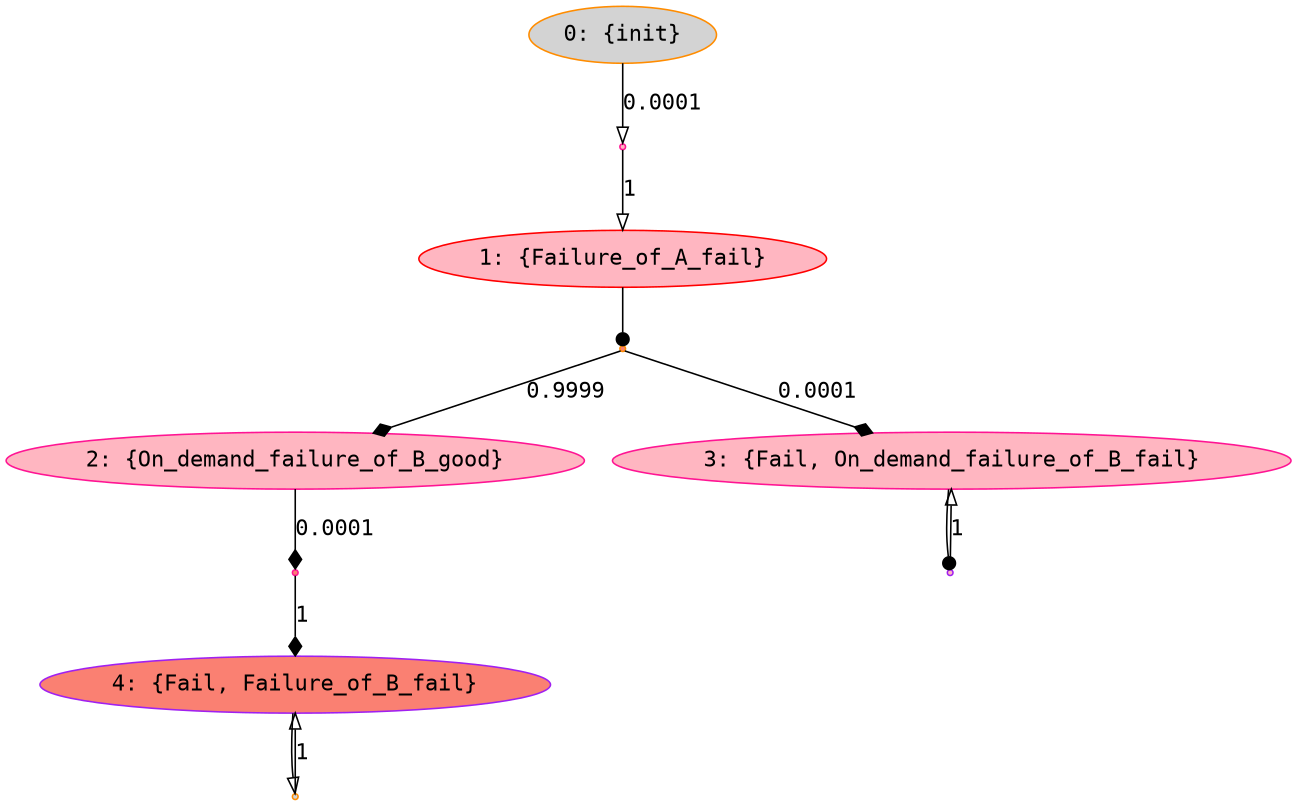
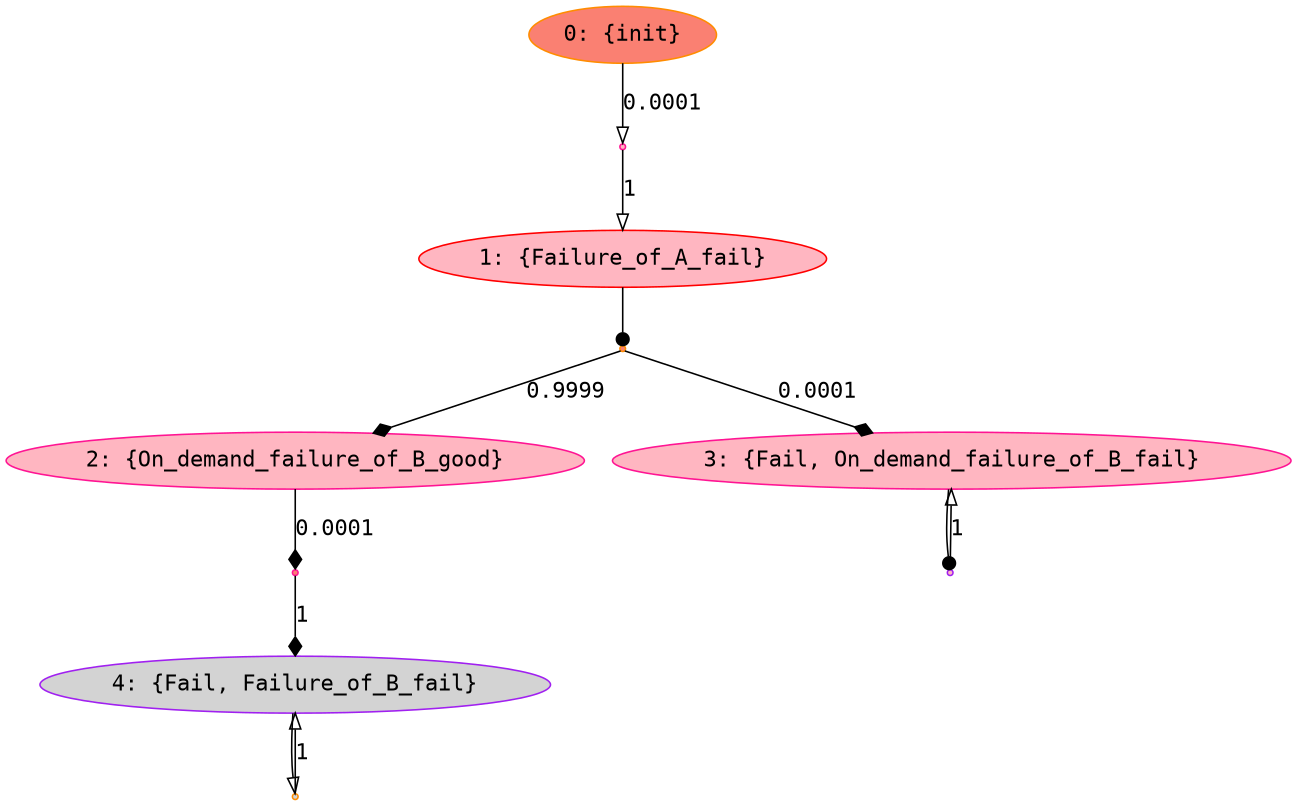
  digraph {
    fontname="DejaVu Sans Mono"
    node [color=deeppink fillcolor=lightpink fontname="DejaVu Sans Mono" style=filled]
    edge [arrowhead=onormal fontname="DejaVu Sans Mono"]
-   n1 [color=darkorange fillcolor=lightgrey label="0: {init}"]
+   n1 [color=darkorange fillcolor=salmon label="0: {init}"]
    "0c0" [shape=point]
    n3 [color=red label="1: {Failure_of_A_fail}"]
    "1c0" [color=darkorange fillcolor=salmon shape=point]
    n5 [label="2: {On_demand_failure_of_B_good}"]
    n6 [label="3: {Fail, On_demand_failure_of_B_fail}"]
    "2c0" [fillcolor=salmon shape=point]
-   n8 [color=purple fillcolor=salmon label="4: {Fail, Failure_of_B_fail}"]
+   n8 [color=purple fillcolor=lightgrey label="4: {Fail, Failure_of_B_fail}"]
    "3c0" [color=purple shape=point]
    "4c0" [color=darkorange fillcolor=lightgrey shape=point]
    n1 -> "0c0" [label=0.0001]
    "0c0" -> n3 [label=1]
    n3 -> "1c0" [arrowhead=dot]
    "1c0" -> n5 [arrowhead=diamond label=0.9999]
    "1c0" -> n6 [arrowhead=diamond label=0.0001]
    n5 -> "2c0" [arrowhead=diamond label=0.0001]
    n6 -> "3c0" [arrowhead=dot]
    "2c0" -> n8 [arrowhead=diamond label=1]
    n8 -> "4c0"
    "3c0" -> n6 [label=1]
    "4c0" -> n8 [label=1]
  }
